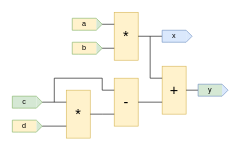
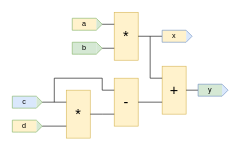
  <mxCell id="0" />
  <mxCell id="1" parent="0" />
  <mxCell id="2" value="" style="group" vertex="1" connectable="0" parent="1"><mxGeometry x="120" y="30" width="50" height="20" as="geometry" /></mxCell>
  <mxCell id="3" value="" style="triangle;whiteSpace=wrap;html=1;strokeColor=none;container=0;fillColor=#d5e8d4;" vertex="1" parent="2"><mxGeometry x="40" width="10" height="20" as="geometry" /></mxCell>
  <mxCell id="4" value="a" style="rounded=0;whiteSpace=wrap;html=1;strokeColor=none;container=0;fillColor=#fff2cc;glass=0;" vertex="1" parent="2"><mxGeometry width="40" height="20" as="geometry" /></mxCell>
  <mxCell id="5" value="" style="endArrow=none;html=1;rounded=0;fillColor=#d5e8d4;strokeColor=#82b366;" edge="1" parent="2"><mxGeometry width="50" height="50" relative="1" as="geometry"><mxPoint x="10" y="20" as="sourcePoint" /><mxPoint x="10" y="20" as="targetPoint" /><Array as="points"><mxPoint x="40" y="20" /><mxPoint x="50" y="10" /><mxPoint x="40" /><mxPoint /><mxPoint y="20" /></Array></mxGeometry></mxCell>
  <mxCell id="6" value="" style="group" vertex="1" connectable="0" parent="1"><mxGeometry x="120" y="70" width="50" height="20" as="geometry" /></mxCell>
  <mxCell id="7" value="" style="triangle;whiteSpace=wrap;html=1;strokeColor=none;container=0;fillColor=#d5e8d4;" vertex="1" parent="6"><mxGeometry x="40" width="10" height="20" as="geometry" /></mxCell>
- <mxCell id="8" value="b" style="rounded=0;whiteSpace=wrap;html=1;strokeColor=none;container=0;fillColor=#fff2cc;glass=0;" vertex="1" parent="6"><mxGeometry width="40" height="20" as="geometry" /></mxCell>
+ <mxCell id="8" value="b" style="rounded=0;whiteSpace=wrap;html=1;strokeColor=none;container=0;fillColor=#d5e8d4;glass=0;" vertex="1" parent="6"><mxGeometry width="40" height="20" as="geometry" /></mxCell>
  <mxCell id="9" value="" style="endArrow=none;html=1;rounded=0;fillColor=#d5e8d4;strokeColor=#82b366;" edge="1" parent="6"><mxGeometry width="50" height="50" relative="1" as="geometry"><mxPoint x="10" y="20" as="sourcePoint" /><mxPoint x="10" y="20" as="targetPoint" /><Array as="points"><mxPoint x="40" y="20" /><mxPoint x="50" y="10" /><mxPoint x="40" /><mxPoint /><mxPoint y="20" /></Array></mxGeometry></mxCell>
  <mxCell id="10" value="" style="group" vertex="1" connectable="0" parent="1"><mxGeometry x="20" y="160" width="50" height="20" as="geometry" /></mxCell>
  <mxCell id="11" value="" style="triangle;whiteSpace=wrap;html=1;strokeColor=none;container=0;fillColor=#d5e8d4;" vertex="1" parent="10"><mxGeometry x="40" width="10" height="20" as="geometry" /></mxCell>
- <mxCell id="12" value="c" style="rounded=0;whiteSpace=wrap;html=1;strokeColor=none;container=0;fillColor=#d5e8d4;glass=0;" vertex="1" parent="10"><mxGeometry width="40" height="20" as="geometry" /></mxCell>
+ <mxCell id="12" value="c" style="rounded=0;whiteSpace=wrap;html=1;strokeColor=none;container=0;fillColor=#dae8fc;glass=0;" vertex="1" parent="10"><mxGeometry width="40" height="20" as="geometry" /></mxCell>
  <mxCell id="13" value="" style="endArrow=none;html=1;rounded=0;fillColor=#d5e8d4;strokeColor=#82b366;" edge="1" parent="10"><mxGeometry width="50" height="50" relative="1" as="geometry"><mxPoint x="10" y="20" as="sourcePoint" /><mxPoint x="10" y="20" as="targetPoint" /><Array as="points"><mxPoint x="40" y="20" /><mxPoint x="50" y="10" /><mxPoint x="40" /><mxPoint /><mxPoint y="20" /></Array></mxGeometry></mxCell>
  <mxCell id="14" value="" style="group" vertex="1" connectable="0" parent="1"><mxGeometry x="20" y="200" width="50" height="20" as="geometry" /></mxCell>
  <mxCell id="15" value="" style="triangle;whiteSpace=wrap;html=1;strokeColor=none;container=0;fillColor=#d5e8d4;" vertex="1" parent="14"><mxGeometry x="40" width="10" height="20" as="geometry" /></mxCell>
  <mxCell id="16" value="d" style="rounded=0;whiteSpace=wrap;html=1;strokeColor=none;container=0;fillColor=#fff2cc;glass=0;" vertex="1" parent="14"><mxGeometry width="40" height="20" as="geometry" /></mxCell>
  <mxCell id="17" value="" style="endArrow=none;html=1;rounded=0;fillColor=#d5e8d4;strokeColor=#82b366;" edge="1" parent="14"><mxGeometry width="50" height="50" relative="1" as="geometry"><mxPoint x="10" y="20" as="sourcePoint" /><mxPoint x="10" y="20" as="targetPoint" /><Array as="points"><mxPoint x="40" y="20" /><mxPoint x="50" y="10" /><mxPoint x="40" /><mxPoint /><mxPoint y="20" /></Array></mxGeometry></mxCell>
  <mxCell id="18" value="*" style="rounded=0;whiteSpace=wrap;html=1;fontSize=24;fillColor=#fff2cc;strokeColor=#d6b656;" vertex="1" parent="1"><mxGeometry x="190" y="20" width="40" height="80" as="geometry" /></mxCell>
  <mxCell id="19" value="" style="endArrow=none;html=1;rounded=0;entryX=0;entryY=0.25;entryDx=0;entryDy=0;" edge="1" target="18" parent="1"><mxGeometry width="50" height="50" relative="1" as="geometry"><mxPoint x="170" y="40" as="sourcePoint" /><mxPoint x="380" y="50" as="targetPoint" /></mxGeometry></mxCell>
  <mxCell id="20" value="" style="endArrow=none;html=1;rounded=0;entryX=0;entryY=0.25;entryDx=0;entryDy=0;" edge="1" parent="1"><mxGeometry width="50" height="50" relative="1" as="geometry"><mxPoint x="170" y="80" as="sourcePoint" /><mxPoint x="190" y="80" as="targetPoint" /></mxGeometry></mxCell>
  <mxCell id="21" value="" style="endArrow=none;html=1;rounded=0;exitX=1;exitY=0.5;exitDx=0;exitDy=0;" edge="1" parent="1" source="18"><mxGeometry width="50" height="50" relative="1" as="geometry"><mxPoint x="230" y="100" as="sourcePoint" /><mxPoint x="270" y="60" as="targetPoint" /><Array as="points"><mxPoint x="250" y="60" /></Array></mxGeometry></mxCell>
  <mxCell id="22" value="*" style="rounded=0;whiteSpace=wrap;html=1;fontSize=24;fillColor=#fff2cc;strokeColor=#d6b656;" vertex="1" parent="1"><mxGeometry x="110" y="150" width="40" height="80" as="geometry" /></mxCell>
  <mxCell id="23" value="" style="endArrow=none;html=1;rounded=0;entryX=0;entryY=0.25;entryDx=0;entryDy=0;" edge="1" parent="1" target="22"><mxGeometry width="50" height="50" relative="1" as="geometry"><mxPoint x="70" y="170" as="sourcePoint" /><mxPoint x="300" y="180" as="targetPoint" /></mxGeometry></mxCell>
  <mxCell id="24" value="" style="endArrow=none;html=1;rounded=0;entryX=0;entryY=0.25;entryDx=0;entryDy=0;" edge="1" parent="1"><mxGeometry width="50" height="50" relative="1" as="geometry"><mxPoint x="70" y="210" as="sourcePoint" /><mxPoint x="110" y="210" as="targetPoint" /></mxGeometry></mxCell>
  <mxCell id="25" value="" style="endArrow=none;html=1;rounded=0;entryX=0;entryY=0.25;entryDx=0;entryDy=0;" edge="1" parent="1"><mxGeometry width="50" height="50" relative="1" as="geometry"><mxPoint x="150" y="190" as="sourcePoint" /><mxPoint x="170" y="190" as="targetPoint" /></mxGeometry></mxCell>
  <mxCell id="26" value="" style="endArrow=none;html=1;rounded=0;" edge="1" parent="1"><mxGeometry width="50" height="50" relative="1" as="geometry"><mxPoint x="90" y="170" as="sourcePoint" /><mxPoint x="170" y="150" as="targetPoint" /><Array as="points"><mxPoint x="90" y="130" /><mxPoint x="170" y="130" /></Array></mxGeometry></mxCell>
  <mxCell id="27" value="-" style="rounded=0;whiteSpace=wrap;html=1;fontSize=24;fillColor=#fff2cc;strokeColor=#d6b656;" vertex="1" parent="1"><mxGeometry x="190" y="130" width="40" height="80" as="geometry" /></mxCell>
  <mxCell id="28" value="" style="endArrow=none;html=1;rounded=0;entryX=0;entryY=0.25;entryDx=0;entryDy=0;" edge="1" target="27" parent="1"><mxGeometry width="50" height="50" relative="1" as="geometry"><mxPoint x="170" y="150" as="sourcePoint" /><mxPoint x="380" y="160" as="targetPoint" /></mxGeometry></mxCell>
  <mxCell id="29" value="" style="endArrow=none;html=1;rounded=0;entryX=0;entryY=0.25;entryDx=0;entryDy=0;" edge="1" parent="1"><mxGeometry width="50" height="50" relative="1" as="geometry"><mxPoint x="170" y="190" as="sourcePoint" /><mxPoint x="190" y="190" as="targetPoint" /></mxGeometry></mxCell>
  <mxCell id="30" value="" style="group" vertex="1" connectable="0" parent="1"><mxGeometry x="270" y="50" width="50" height="20" as="geometry" /></mxCell>
  <mxCell id="31" value="" style="triangle;whiteSpace=wrap;html=1;strokeColor=none;container=0;fillColor=#dae8fc;" vertex="1" parent="30"><mxGeometry x="40" width="10" height="20" as="geometry" /></mxCell>
- <mxCell id="32" value="x" style="rounded=0;whiteSpace=wrap;html=1;strokeColor=none;container=0;fillColor=#dae8fc;glass=0;" vertex="1" parent="30"><mxGeometry width="40" height="20" as="geometry" /></mxCell>
+ <mxCell id="32" value="x" style="rounded=0;whiteSpace=wrap;html=1;strokeColor=none;container=0;fillColor=#fff2cc;glass=0;" vertex="1" parent="30"><mxGeometry width="40" height="20" as="geometry" /></mxCell>
  <mxCell id="33" value="" style="endArrow=none;html=1;rounded=0;fillColor=#dae8fc;strokeColor=#6c8ebf;" edge="1" parent="30"><mxGeometry width="50" height="50" relative="1" as="geometry"><mxPoint x="10" y="20" as="sourcePoint" /><mxPoint x="10" y="20" as="targetPoint" /><Array as="points"><mxPoint x="40" y="20" /><mxPoint x="50" y="10" /><mxPoint x="40" /><mxPoint /><mxPoint y="20" /></Array></mxGeometry></mxCell>
  <mxCell id="34" value="+" style="rounded=0;whiteSpace=wrap;html=1;fontSize=24;fillColor=#fff2cc;strokeColor=#d6b656;" vertex="1" parent="1"><mxGeometry x="270" y="110" width="40" height="80" as="geometry" /></mxCell>
  <mxCell id="35" value="" style="endArrow=none;html=1;rounded=0;entryX=0;entryY=0.25;entryDx=0;entryDy=0;" edge="1" target="34" parent="1"><mxGeometry width="50" height="50" relative="1" as="geometry"><mxPoint x="250" y="60" as="sourcePoint" /><mxPoint x="460" y="140" as="targetPoint" /><Array as="points"><mxPoint x="250" y="130" /></Array></mxGeometry></mxCell>
  <mxCell id="36" value="" style="endArrow=none;html=1;rounded=0;entryX=0;entryY=0.25;entryDx=0;entryDy=0;exitX=1;exitY=0.5;exitDx=0;exitDy=0;" edge="1" parent="1" source="27"><mxGeometry width="50" height="50" relative="1" as="geometry"><mxPoint x="250" y="170" as="sourcePoint" /><mxPoint x="270" y="170" as="targetPoint" /></mxGeometry></mxCell>
  <mxCell id="37" value="" style="endArrow=none;html=1;rounded=0;entryX=0;entryY=0.25;entryDx=0;entryDy=0;" edge="1" parent="1"><mxGeometry width="50" height="50" relative="1" as="geometry"><mxPoint x="310" y="150" as="sourcePoint" /><mxPoint x="330" y="150" as="targetPoint" /></mxGeometry></mxCell>
  <mxCell id="38" value="" style="group" vertex="1" connectable="0" parent="1"><mxGeometry x="330" y="140" width="50" height="20" as="geometry" /></mxCell>
  <mxCell id="39" value="" style="triangle;whiteSpace=wrap;html=1;strokeColor=none;container=0;fillColor=#dae8fc;" vertex="1" parent="38"><mxGeometry x="40" width="10" height="20" as="geometry" /></mxCell>
  <mxCell id="40" value="y" style="rounded=0;whiteSpace=wrap;html=1;strokeColor=none;container=0;fillColor=#d5e8d4;glass=0;" vertex="1" parent="38"><mxGeometry width="40" height="20" as="geometry" /></mxCell>
  <mxCell id="41" value="" style="endArrow=none;html=1;rounded=0;fillColor=#dae8fc;strokeColor=#6c8ebf;" edge="1" parent="38"><mxGeometry width="50" height="50" relative="1" as="geometry"><mxPoint x="10" y="20" as="sourcePoint" /><mxPoint x="10" y="20" as="targetPoint" /><Array as="points"><mxPoint x="40" y="20" /><mxPoint x="50" y="10" /><mxPoint x="40" /><mxPoint /><mxPoint y="20" /></Array></mxGeometry></mxCell>
